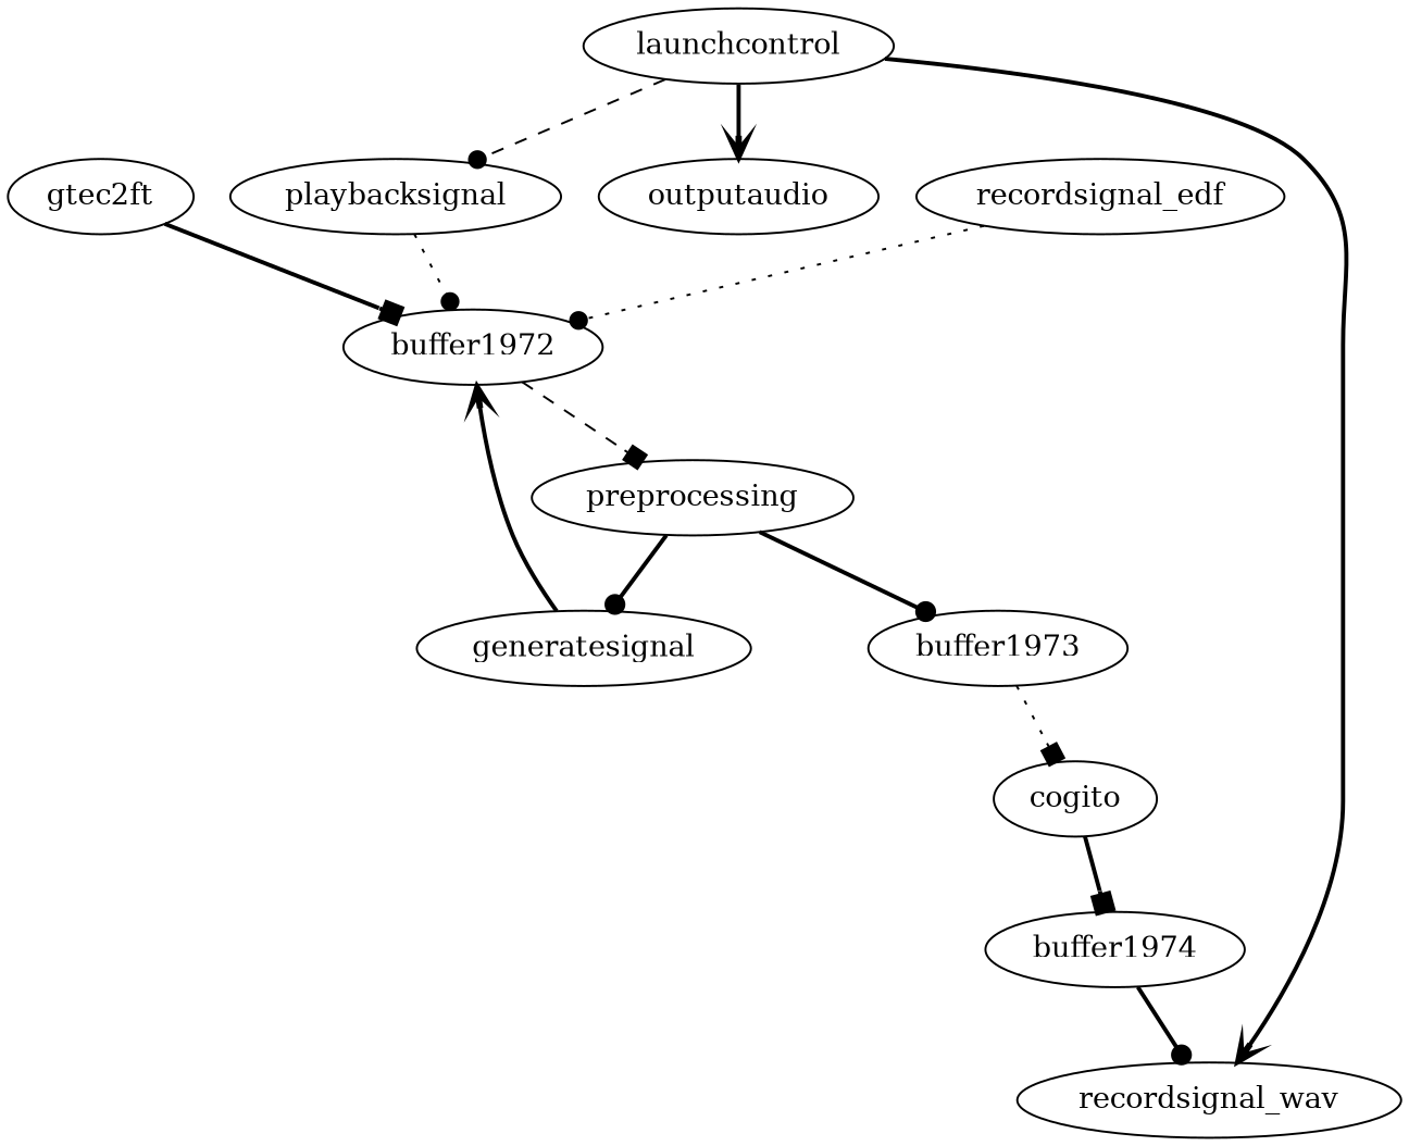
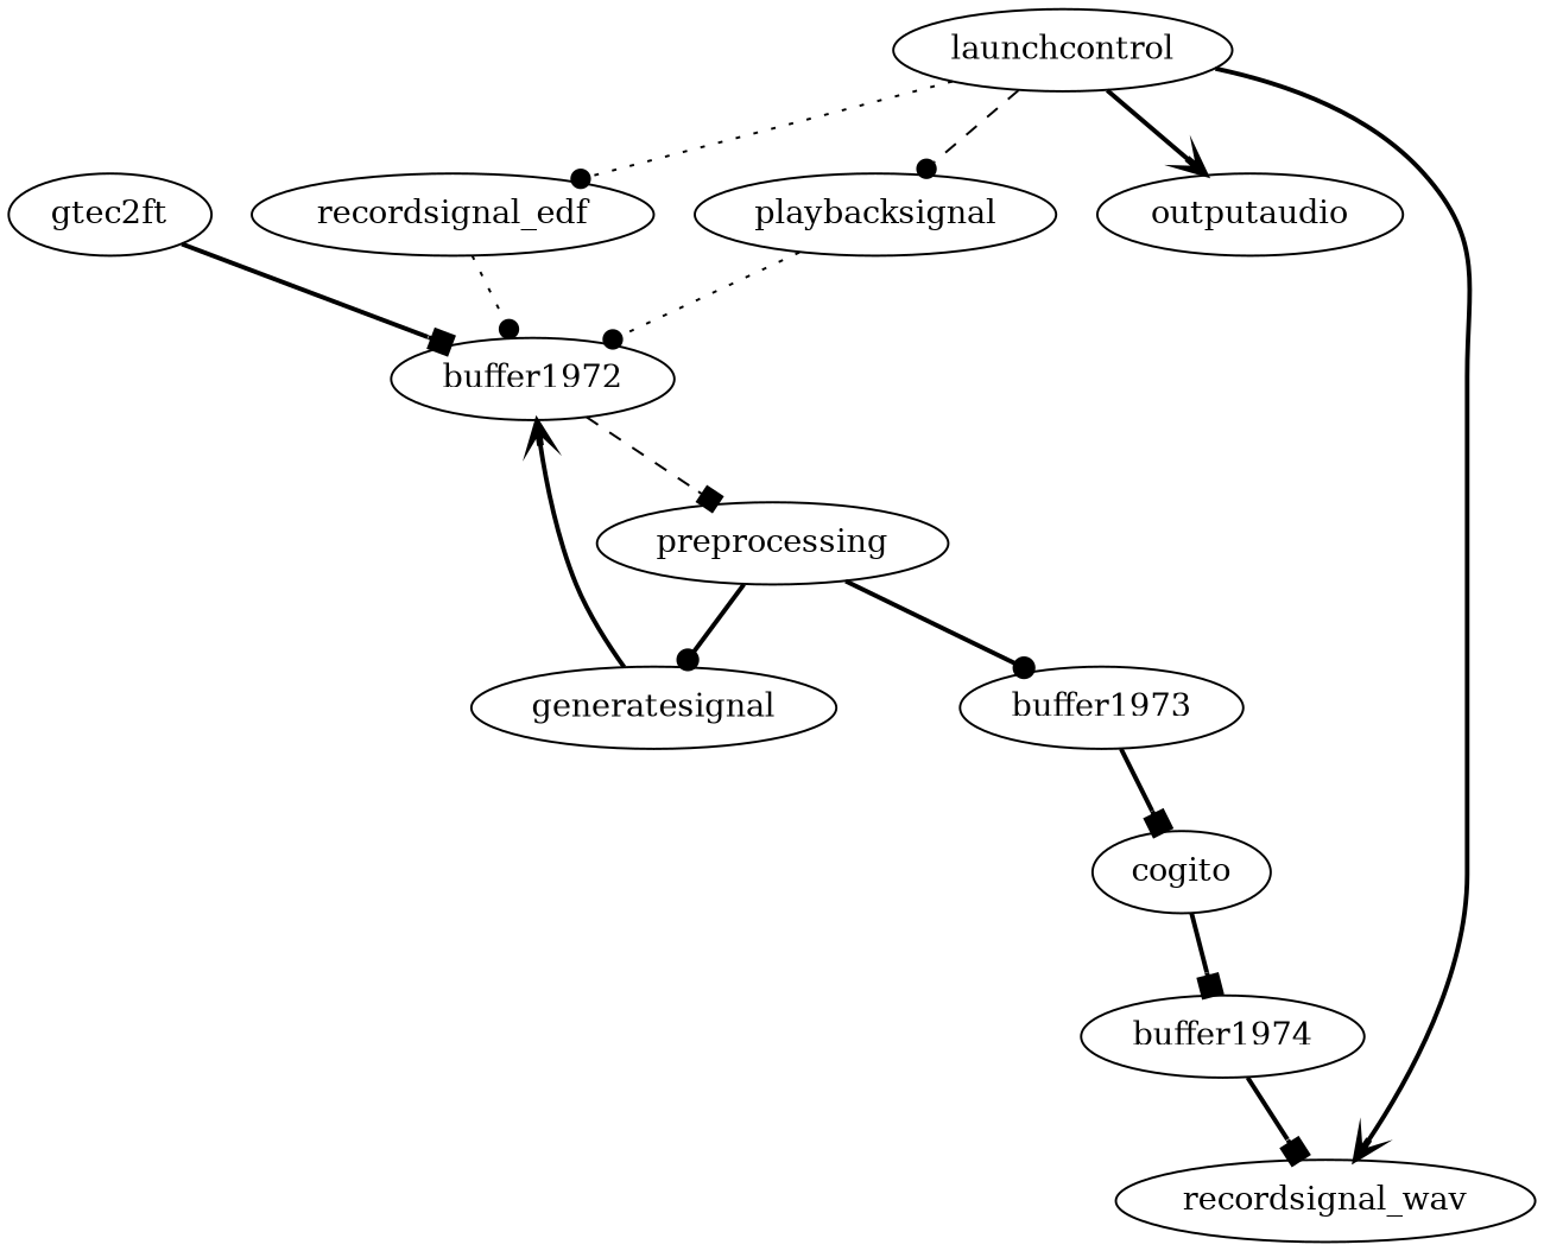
  digraph {
    edge [arrowhead=dot style=bold]
    gtec2ft
    buffer1972
    preprocessing
    generatesignal
    buffer1973
    recordsignal_edf
    launchcontrol
    playbacksignal
    outputaudio
    recordsignal_wav
    cogito
    buffer1974
    gtec2ft -> buffer1972 [arrowhead=box]
    buffer1972 -> preprocessing [arrowhead=box style=dashed]
    preprocessing -> generatesignal
    preprocessing -> buffer1973
    generatesignal -> buffer1972 [arrowhead=vee]
-   buffer1973 -> cogito [arrowhead=box style=dotted]
+   buffer1973 -> cogito [arrowhead=box]
    recordsignal_edf -> buffer1972 [style=dotted]
+   launchcontrol -> recordsignal_edf [style=dotted]
    launchcontrol -> playbacksignal [style=dashed]
    launchcontrol -> outputaudio [arrowhead=vee]
    launchcontrol -> recordsignal_wav [arrowhead=vee]
    playbacksignal -> buffer1972 [style=dotted]
    cogito -> buffer1974 [arrowhead=box]
-   buffer1974 -> recordsignal_wav
+   buffer1974 -> recordsignal_wav [arrowhead=box]
  }
